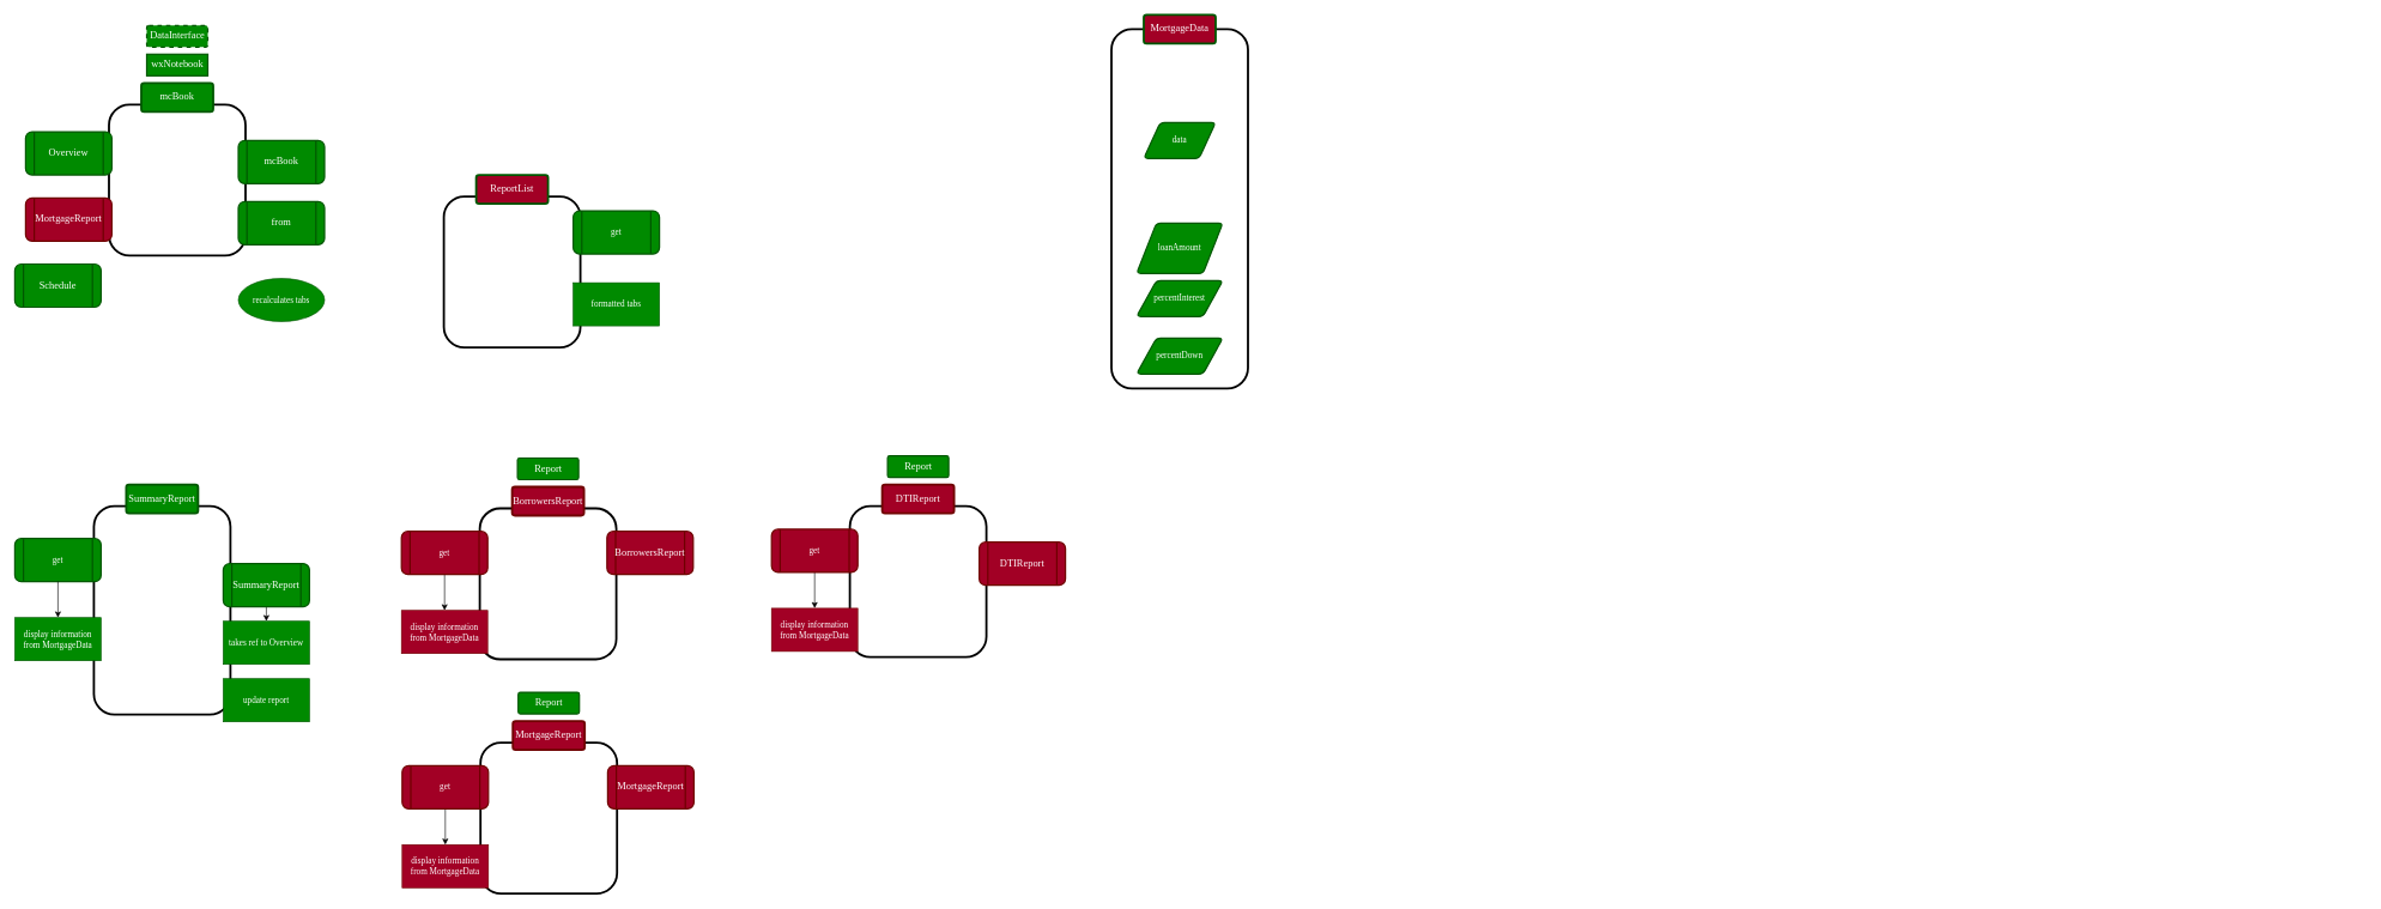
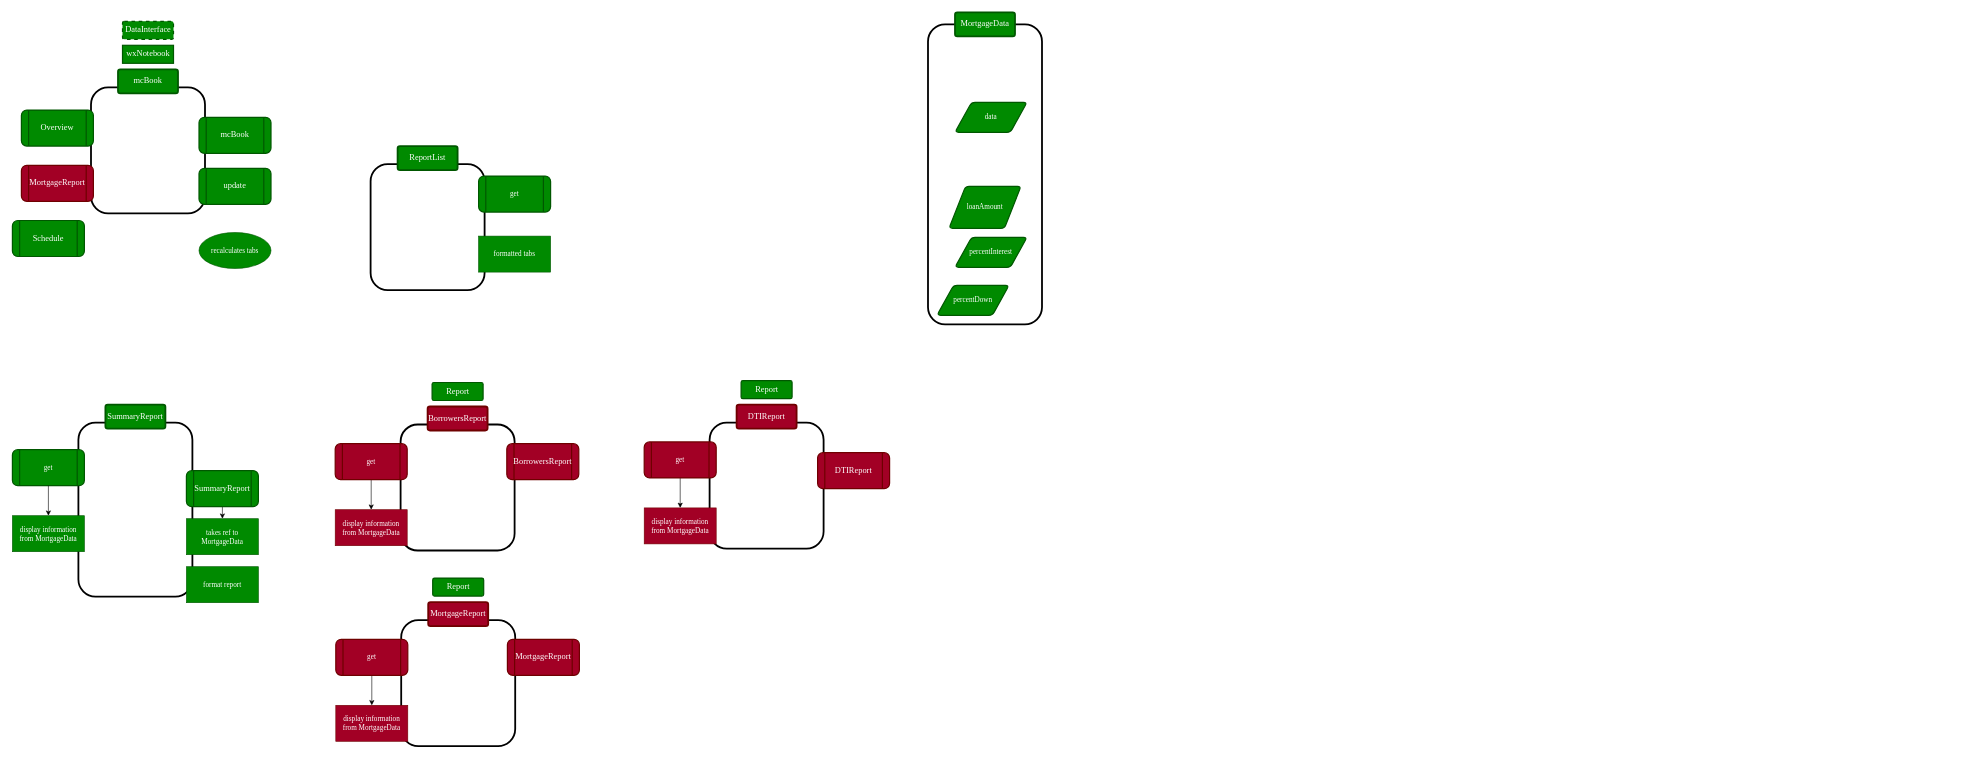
  <mxCell id="0" />
  <mxCell id="1" parent="0" />
  <mxCell id="2" style="edgeStyle=none;curved=1;rounded=0;orthogonalLoop=1;jettySize=auto;html=1;exitX=0.5;exitY=1;exitDx=0;exitDy=0;entryX=0.5;entryY=0;entryDx=0;entryDy=0;endArrow=classic;endFill=1;startSize=6;endSize=6;sourcePerimeterSpacing=0;targetPerimeterSpacing=0;fontColor=#000000;fillColor=#008a00;strokeColor=#FFFFFF;" parent="1" edge="1"><mxGeometry relative="1" as="geometry"><mxPoint x="3291" y="455" as="sourcePoint" /></mxGeometry></mxCell>
  <mxCell id="3" style="edgeStyle=none;curved=1;rounded=0;orthogonalLoop=1;jettySize=auto;html=1;exitX=0.5;exitY=1;exitDx=0;exitDy=0;entryX=0.5;entryY=0;entryDx=0;entryDy=0;endArrow=classic;endFill=1;startSize=6;endSize=6;sourcePerimeterSpacing=0;targetPerimeterSpacing=0;fontColor=#000000;fillColor=#008a00;strokeColor=#FFFFFF;" parent="1" edge="1"><mxGeometry relative="1" as="geometry"><mxPoint x="3291" y="545" as="sourcePoint" /></mxGeometry></mxCell>
  <mxCell id="4" value="" style="rounded=1;whiteSpace=wrap;html=1;fillColor=none;strokeWidth=3;fontFamily=SF Mono;" parent="1" vertex="1"><mxGeometry x="130" y="704" width="190" height="290" as="geometry" /></mxCell>
  <mxCell id="5" value="get" style="shape=process;whiteSpace=wrap;html=1;backgroundOutline=1;fillColor=#008a00;strokeColor=#005700;rounded=1;fontFamily=SF Mono;strokeWidth=2;fontColor=#ffffff;" parent="1" vertex="1"><mxGeometry x="20" y="749" width="120" height="60" as="geometry" /></mxCell>
  <mxCell id="6" style="edgeStyle=orthogonalEdgeStyle;rounded=0;orthogonalLoop=1;jettySize=auto;html=1;exitX=0.5;exitY=1;exitDx=0;exitDy=0;entryX=0.5;entryY=0;entryDx=0;entryDy=0;fontFamily=SF Mono;" parent="1" source="5" target="7" edge="1"><mxGeometry relative="1" as="geometry"><mxPoint x="80" y="894" as="sourcePoint" /></mxGeometry></mxCell>
  <mxCell id="7" value="display information from MortgageData" style="rounded=0;whiteSpace=wrap;html=1;fillColor=#008a00;strokeColor=#005700;fontFamily=SF Mono;fontColor=#ffffff;" parent="1" vertex="1"><mxGeometry x="20" y="859" width="120" height="60" as="geometry" /></mxCell>
  <mxCell id="8" value="&lt;font style=&quot;font-size: 14px&quot;&gt;SummaryReport&lt;/font&gt;" style="rounded=1;arcSize=10;whiteSpace=wrap;html=1;align=center;fillColor=#008a00;strokeColor=#005700;fontFamily=SF Mono;strokeWidth=3;fontColor=#ffffff;" parent="1" vertex="1"><mxGeometry x="175" y="674" width="100" height="40" as="geometry" /></mxCell>
  <mxCell id="9" value="" style="rounded=1;whiteSpace=wrap;html=1;fillColor=none;strokeWidth=3;fontFamily=SF Mono;" parent="1" vertex="1"><mxGeometry x="1546" y="40" width="190" height="500" as="geometry" /></mxCell>
- <mxCell id="10" value="&lt;font style=&quot;font-size: 14px&quot;&gt;MortgageData&lt;/font&gt;" style="rounded=1;arcSize=10;whiteSpace=wrap;html=1;align=center;fillColor=#a20025;strokeColor=#005700;fontFamily=SF Mono;strokeWidth=3;fontColor=#ffffff;" parent="1" vertex="1"><mxGeometry x="1591" y="20" width="100" height="40" as="geometry" /></mxCell>
+ <mxCell id="10" value="&lt;font style=&quot;font-size: 14px&quot;&gt;MortgageData&lt;/font&gt;" style="rounded=1;arcSize=10;whiteSpace=wrap;html=1;align=center;fillColor=#008a00;strokeColor=#005700;fontFamily=SF Mono;strokeWidth=3;fontColor=#ffffff;" parent="1" vertex="1"><mxGeometry x="1591" y="20" width="100" height="40" as="geometry" /></mxCell>
  <mxCell id="11" value="loanAmount" style="shape=parallelogram;html=1;strokeWidth=2;perimeter=parallelogramPerimeter;whiteSpace=wrap;rounded=1;arcSize=12;size=0.23;fontFamily=SF Mono;fillColor=#008a00;strokeColor=#005700;fontColor=#ffffff;" parent="1" vertex="1"><mxGeometry x="1581" y="310" width="120" height="70" as="geometry" /></mxCell>
  <mxCell id="12" style="edgeStyle=orthogonalEdgeStyle;rounded=0;orthogonalLoop=1;jettySize=auto;html=1;exitX=0.5;exitY=1;exitDx=0;exitDy=0;entryX=0.5;entryY=0;entryDx=0;entryDy=0;" parent="1" source="13" target="16" edge="1"><mxGeometry relative="1" as="geometry" /></mxCell>
  <mxCell id="13" value="&lt;span style=&quot;font-size: 14px&quot;&gt;SummaryReport&lt;/span&gt;" style="shape=process;whiteSpace=wrap;html=1;backgroundOutline=1;fillColor=#008a00;strokeColor=#005700;rounded=1;fontFamily=SF Mono;strokeWidth=2;fontColor=#ffffff;" parent="1" vertex="1"><mxGeometry x="310" y="784" width="120" height="60" as="geometry" /></mxCell>
- <mxCell id="14" value="data" style="shape=parallelogram;html=1;strokeWidth=2;perimeter=parallelogramPerimeter;whiteSpace=wrap;rounded=1;arcSize=12;size=0.23;fontFamily=SF Mono;fillColor=#008a00;strokeColor=#005700;fontColor=#ffffff;" parent="1" vertex="1"><mxGeometry x="1591" y="170" width="100" height="50" as="geometry" /></mxCell>
- <mxCell id="15" value="update report" style="rounded=0;whiteSpace=wrap;html=1;fillColor=#008a00;strokeColor=#005700;fontFamily=SF Mono;fontColor=#ffffff;" parent="1" vertex="1"><mxGeometry x="310" y="944" width="120" height="60" as="geometry" /></mxCell>
- <mxCell id="16" value="takes ref to Overview" style="rounded=0;whiteSpace=wrap;html=1;fillColor=#008a00;strokeColor=#005700;fontFamily=SF Mono;fontColor=#ffffff;" parent="1" vertex="1"><mxGeometry x="310" y="864" width="120" height="60" as="geometry" /></mxCell>
+ <mxCell id="14" value="data" style="shape=parallelogram;html=1;strokeWidth=2;perimeter=parallelogramPerimeter;whiteSpace=wrap;rounded=1;arcSize=12;size=0.23;fontFamily=SF Mono;fillColor=#008a00;strokeColor=#005700;fontColor=#ffffff;" parent="1" vertex="1"><mxGeometry x="1591" y="170" width="120" height="50" as="geometry" /></mxCell>
+ <mxCell id="15" value="format report" style="rounded=0;whiteSpace=wrap;html=1;fillColor=#008a00;strokeColor=#005700;fontFamily=SF Mono;fontColor=#ffffff;" parent="1" vertex="1"><mxGeometry x="310" y="944" width="120" height="60" as="geometry" /></mxCell>
+ <mxCell id="16" value="takes ref to MortgageData" style="rounded=0;whiteSpace=wrap;html=1;fillColor=#008a00;strokeColor=#005700;fontFamily=SF Mono;fontColor=#ffffff;" parent="1" vertex="1"><mxGeometry x="310" y="864" width="120" height="60" as="geometry" /></mxCell>
  <mxCell id="17" value="" style="rounded=1;whiteSpace=wrap;html=1;fillColor=none;strokeWidth=3;fontFamily=SF Mono;" parent="1" vertex="1"><mxGeometry x="617" y="273" width="190" height="210" as="geometry" /></mxCell>
- <mxCell id="18" value="&lt;font style=&quot;font-size: 14px&quot;&gt;ReportList&lt;/font&gt;" style="rounded=1;arcSize=10;whiteSpace=wrap;html=1;align=center;fillColor=#a20025;strokeColor=#005700;fontFamily=SF Mono;strokeWidth=3;fontColor=#ffffff;" parent="1" vertex="1"><mxGeometry x="662" y="243" width="100" height="40" as="geometry" /></mxCell>
- <mxCell id="19" value="percentInterest" style="shape=parallelogram;html=1;strokeWidth=2;perimeter=parallelogramPerimeter;whiteSpace=wrap;rounded=1;arcSize=12;size=0.23;fontFamily=SF Mono;fillColor=#008a00;strokeColor=#005700;fontColor=#ffffff;" parent="1" vertex="1"><mxGeometry x="1581" y="390" width="120" height="50" as="geometry" /></mxCell>
- <mxCell id="20" value="percentDown" style="shape=parallelogram;html=1;strokeWidth=2;perimeter=parallelogramPerimeter;whiteSpace=wrap;rounded=1;arcSize=12;size=0.23;fontFamily=SF Mono;fillColor=#008a00;strokeColor=#005700;fontColor=#ffffff;" parent="1" vertex="1"><mxGeometry x="1581" y="470" width="120" height="50" as="geometry" /></mxCell>
+ <mxCell id="18" value="&lt;font style=&quot;font-size: 14px&quot;&gt;ReportList&lt;/font&gt;" style="rounded=1;arcSize=10;whiteSpace=wrap;html=1;align=center;fillColor=#008a00;strokeColor=#005700;fontFamily=SF Mono;strokeWidth=3;fontColor=#ffffff;" parent="1" vertex="1"><mxGeometry x="662" y="243" width="100" height="40" as="geometry" /></mxCell>
+ <mxCell id="19" value="percentInterest" style="shape=parallelogram;html=1;strokeWidth=2;perimeter=parallelogramPerimeter;whiteSpace=wrap;rounded=1;arcSize=12;size=0.23;fontFamily=SF Mono;fillColor=#008a00;strokeColor=#005700;fontColor=#ffffff;" parent="1" vertex="1"><mxGeometry x="1591" y="395" width="120" height="50" as="geometry" /></mxCell>
+ <mxCell id="20" value="percentDown" style="shape=parallelogram;html=1;strokeWidth=2;perimeter=parallelogramPerimeter;whiteSpace=wrap;rounded=1;arcSize=12;size=0.23;fontFamily=SF Mono;fillColor=#008a00;strokeColor=#005700;fontColor=#ffffff;" parent="1" vertex="1"><mxGeometry x="1561" y="475" width="120" height="50" as="geometry" /></mxCell>
  <mxCell id="21" style="edgeStyle=orthogonalEdgeStyle;rounded=0;orthogonalLoop=1;jettySize=auto;html=1;exitX=0.5;exitY=1;exitDx=0;exitDy=0;entryX=0.5;entryY=0;entryDx=0;entryDy=0;fontSize=12;endArrow=classic;endFill=1;fillColor=#d5e8d4;strokeColor=#FFFFFF;" parent="1" source="22" target="23" edge="1"><mxGeometry relative="1" as="geometry" /></mxCell>
  <mxCell id="22" value="get" style="shape=process;whiteSpace=wrap;html=1;backgroundOutline=1;rounded=1;fontFamily=SF Mono;strokeWidth=2;fillColor=#008a00;strokeColor=#005700;fontColor=#ffffff;" parent="1" vertex="1"><mxGeometry x="797" y="293" width="120" height="60" as="geometry" /></mxCell>
  <mxCell id="23" value="formatted tabs" style="rounded=0;whiteSpace=wrap;html=1;fillColor=#008a00;strokeColor=#005700;fontFamily=SF Mono;fontColor=#ffffff;" parent="1" vertex="1"><mxGeometry x="797" y="393" width="120" height="60" as="geometry" /></mxCell>
  <mxCell id="24" value="" style="rounded=1;whiteSpace=wrap;html=1;fillColor=none;strokeWidth=3;fontFamily=SF Mono;" parent="1" vertex="1"><mxGeometry x="151" y="145" width="190" height="210" as="geometry" /></mxCell>
  <mxCell id="25" value="&lt;font style=&quot;font-size: 14px&quot;&gt;mcBook&lt;/font&gt;" style="rounded=1;arcSize=10;whiteSpace=wrap;html=1;align=center;fillColor=#008a00;strokeColor=#005700;fontFamily=SF Mono;strokeWidth=3;fontColor=#ffffff;" parent="1" vertex="1"><mxGeometry x="196" y="115" width="100" height="40" as="geometry" /></mxCell>
  <mxCell id="26" value="&lt;font style=&quot;font-size: 14px&quot;&gt;wxNotebook&lt;/font&gt;" style="arcSize=10;whiteSpace=wrap;html=1;align=center;fillColor=#008a00;strokeColor=#005700;fontFamily=SF Mono;strokeWidth=2;shadow=0;glass=0;sketch=0;perimeterSpacing=0;fontColor=#ffffff;rounded=0;" parent="1" vertex="1"><mxGeometry x="203.5" y="75" width="85" height="30" as="geometry" /></mxCell>
  <mxCell id="27" value="&lt;span style=&quot;font-size: 14px&quot;&gt;mcBook&lt;/span&gt;" style="shape=process;whiteSpace=wrap;html=1;backgroundOutline=1;fillColor=#008a00;strokeColor=#005700;rounded=1;fontFamily=SF Mono;strokeWidth=2;fontColor=#ffffff;" parent="1" vertex="1"><mxGeometry x="331" y="195" width="120" height="60" as="geometry" /></mxCell>
  <mxCell id="28" value="&lt;font style=&quot;font-size: 14px&quot;&gt;DataInterface&lt;/font&gt;" style="rounded=1;arcSize=10;whiteSpace=wrap;html=1;align=center;fillColor=#008a00;strokeColor=#005700;fontFamily=SF Mono;strokeWidth=2;shadow=0;glass=0;sketch=0;perimeterSpacing=0;fontColor=#ffffff;dashed=1;" parent="1" vertex="1"><mxGeometry x="203.5" y="35" width="85" height="30" as="geometry" /></mxCell>
- <mxCell id="29" value="&lt;span style=&quot;font-size: 14px&quot;&gt;from&lt;/span&gt;" style="shape=process;whiteSpace=wrap;html=1;backgroundOutline=1;fillColor=#008a00;strokeColor=#005700;rounded=1;fontFamily=SF Mono;strokeWidth=2;fontColor=#ffffff;" parent="1" vertex="1"><mxGeometry x="331" y="280" width="120" height="60" as="geometry" /></mxCell>
+ <mxCell id="29" value="&lt;span style=&quot;font-size: 14px&quot;&gt;update&lt;/span&gt;" style="shape=process;whiteSpace=wrap;html=1;backgroundOutline=1;fillColor=#008a00;strokeColor=#005700;rounded=1;fontFamily=SF Mono;strokeWidth=2;fontColor=#ffffff;" parent="1" vertex="1"><mxGeometry x="331" y="280" width="120" height="60" as="geometry" /></mxCell>
  <mxCell id="30" value="recalculates tabs" style="ellipse;whiteSpace=wrap;html=1;fillColor=#008a00;strokeColor=#005700;fontFamily=SF Mono;fontColor=#ffffff;" parent="1" vertex="1"><mxGeometry x="331" y="387" width="120" height="60" as="geometry" /></mxCell>
  <mxCell id="31" value="" style="rounded=1;whiteSpace=wrap;html=1;fillColor=none;strokeWidth=3;fontFamily=SF Mono;" parent="1" vertex="1"><mxGeometry x="667" y="707" width="190" height="210" as="geometry" /></mxCell>
  <mxCell id="32" value="&lt;font style=&quot;font-size: 14px&quot;&gt;BorrowersReport&lt;/font&gt;" style="rounded=1;arcSize=10;whiteSpace=wrap;html=1;align=center;fillColor=#a20025;strokeColor=#6F0000;fontFamily=SF Mono;strokeWidth=3;fontColor=#ffffff;" parent="1" vertex="1"><mxGeometry x="712" y="677" width="100" height="40" as="geometry" /></mxCell>
  <mxCell id="33" value="&lt;font style=&quot;font-size: 14px&quot;&gt;Report&lt;/font&gt;" style="rounded=1;arcSize=10;whiteSpace=wrap;html=1;align=center;fillColor=#008a00;strokeColor=#005700;fontFamily=SF Mono;strokeWidth=2;shadow=0;glass=0;sketch=0;perimeterSpacing=0;fontColor=#ffffff;" parent="1" vertex="1"><mxGeometry x="719.5" y="637" width="85" height="30" as="geometry" /></mxCell>
  <mxCell id="34" value="&lt;span style=&quot;font-size: 14px&quot;&gt;BorrowersReport&lt;/span&gt;" style="shape=process;whiteSpace=wrap;html=1;backgroundOutline=1;fillColor=#a20025;strokeColor=#6F0000;rounded=1;fontFamily=SF Mono;strokeWidth=2;fontColor=#ffffff;" parent="1" vertex="1"><mxGeometry x="844" y="739" width="120" height="60" as="geometry" /></mxCell>
  <mxCell id="35" value="" style="rounded=1;whiteSpace=wrap;html=1;fillColor=none;strokeWidth=3;fontFamily=SF Mono;" parent="1" vertex="1"><mxGeometry x="1182" y="704" width="190" height="210" as="geometry" /></mxCell>
  <mxCell id="36" value="&lt;font style=&quot;font-size: 14px&quot;&gt;DTIReport&lt;/font&gt;" style="rounded=1;arcSize=10;whiteSpace=wrap;html=1;align=center;fillColor=#a20025;strokeColor=#6F0000;fontFamily=SF Mono;strokeWidth=3;fontColor=#ffffff;" parent="1" vertex="1"><mxGeometry x="1227" y="674" width="100" height="40" as="geometry" /></mxCell>
  <mxCell id="37" value="&lt;font style=&quot;font-size: 14px&quot;&gt;Report&lt;/font&gt;" style="rounded=1;arcSize=10;whiteSpace=wrap;html=1;align=center;fillColor=#008a00;strokeColor=#005700;fontFamily=SF Mono;strokeWidth=2;shadow=0;glass=0;sketch=0;perimeterSpacing=0;fontColor=#ffffff;" parent="1" vertex="1"><mxGeometry x="1234.5" y="634" width="85" height="30" as="geometry" /></mxCell>
  <mxCell id="38" value="&lt;span style=&quot;font-size: 14px&quot;&gt;DTI&lt;/span&gt;&lt;span style=&quot;font-size: 14px&quot;&gt;Report&lt;/span&gt;" style="shape=process;whiteSpace=wrap;html=1;backgroundOutline=1;fillColor=#a20025;strokeColor=#6F0000;rounded=1;fontFamily=SF Mono;strokeWidth=2;fontColor=#ffffff;" parent="1" vertex="1"><mxGeometry x="1362" y="754" width="120" height="60" as="geometry" /></mxCell>
  <mxCell id="39" value="" style="edgeStyle=orthogonalEdgeStyle;rounded=0;orthogonalLoop=1;jettySize=auto;html=1;" parent="1" source="40" target="41" edge="1"><mxGeometry relative="1" as="geometry" /></mxCell>
  <mxCell id="40" value="get" style="shape=process;whiteSpace=wrap;html=1;backgroundOutline=1;fillColor=#a20025;strokeColor=#6F0000;rounded=1;fontFamily=SF Mono;strokeWidth=2;fontColor=#ffffff;" parent="1" vertex="1"><mxGeometry x="558" y="739" width="120" height="60" as="geometry" /></mxCell>
  <mxCell id="41" value="display information from MortgageData" style="rounded=0;whiteSpace=wrap;html=1;fillColor=#a20025;strokeColor=#6F0000;fontFamily=SF Mono;fontColor=#ffffff;" parent="1" vertex="1"><mxGeometry x="558" y="849" width="120" height="60" as="geometry" /></mxCell>
  <mxCell id="42" value="" style="edgeStyle=orthogonalEdgeStyle;rounded=0;orthogonalLoop=1;jettySize=auto;html=1;" parent="1" source="43" target="44" edge="1"><mxGeometry relative="1" as="geometry" /></mxCell>
  <mxCell id="43" value="get" style="shape=process;whiteSpace=wrap;html=1;backgroundOutline=1;fillColor=#a20025;strokeColor=#6F0000;rounded=1;fontFamily=SF Mono;strokeWidth=2;fontColor=#ffffff;" parent="1" vertex="1"><mxGeometry x="1073" y="736" width="120" height="60" as="geometry" /></mxCell>
  <mxCell id="44" value="display information from MortgageData" style="rounded=0;whiteSpace=wrap;html=1;fillColor=#a20025;strokeColor=#6F0000;fontFamily=SF Mono;fontColor=#ffffff;" parent="1" vertex="1"><mxGeometry x="1073" y="846" width="120" height="60" as="geometry" /></mxCell>
  <mxCell id="45" value="" style="rounded=1;whiteSpace=wrap;html=1;fillColor=none;strokeWidth=3;fontFamily=SF Mono;" parent="1" vertex="1"><mxGeometry x="668" y="1033" width="190" height="210" as="geometry" /></mxCell>
  <mxCell id="46" value="&lt;font style=&quot;font-size: 14px&quot;&gt;MortgageReport&lt;/font&gt;" style="rounded=1;arcSize=10;whiteSpace=wrap;html=1;align=center;fillColor=#a20025;strokeColor=#6F0000;fontFamily=SF Mono;strokeWidth=3;fontColor=#ffffff;" parent="1" vertex="1"><mxGeometry x="713" y="1003" width="100" height="40" as="geometry" /></mxCell>
  <mxCell id="47" value="&lt;font style=&quot;font-size: 14px&quot;&gt;Report&lt;/font&gt;" style="rounded=1;arcSize=10;whiteSpace=wrap;html=1;align=center;fillColor=#008a00;strokeColor=#005700;fontFamily=SF Mono;strokeWidth=2;shadow=0;glass=0;sketch=0;perimeterSpacing=0;fontColor=#ffffff;" parent="1" vertex="1"><mxGeometry x="720.5" y="963" width="85" height="30" as="geometry" /></mxCell>
  <mxCell id="48" value="&lt;span style=&quot;font-size: 14px&quot;&gt;MortgageReport&lt;/span&gt;" style="shape=process;whiteSpace=wrap;html=1;backgroundOutline=1;fillColor=#a20025;strokeColor=#6F0000;rounded=1;fontFamily=SF Mono;strokeWidth=2;fontColor=#ffffff;" parent="1" vertex="1"><mxGeometry x="845" y="1065" width="120" height="60" as="geometry" /></mxCell>
  <mxCell id="49" value="" style="edgeStyle=orthogonalEdgeStyle;rounded=0;orthogonalLoop=1;jettySize=auto;html=1;" parent="1" source="50" target="51" edge="1"><mxGeometry relative="1" as="geometry" /></mxCell>
  <mxCell id="50" value="get" style="shape=process;whiteSpace=wrap;html=1;backgroundOutline=1;fillColor=#a20025;strokeColor=#6F0000;rounded=1;fontFamily=SF Mono;strokeWidth=2;fontColor=#ffffff;" parent="1" vertex="1"><mxGeometry x="559" y="1065" width="120" height="60" as="geometry" /></mxCell>
  <mxCell id="51" value="display information from MortgageData" style="rounded=0;whiteSpace=wrap;html=1;fillColor=#a20025;strokeColor=#6F0000;fontFamily=SF Mono;fontColor=#ffffff;" parent="1" vertex="1"><mxGeometry x="559" y="1175" width="120" height="60" as="geometry" /></mxCell>
  <mxCell id="52" value="&lt;span style=&quot;font-size: 14px&quot;&gt;Overview&lt;/span&gt;" style="shape=process;whiteSpace=wrap;html=1;backgroundOutline=1;fillColor=#008a00;strokeColor=#005700;rounded=1;fontFamily=SF Mono;strokeWidth=2;fontColor=#ffffff;" parent="1" vertex="1"><mxGeometry x="35" y="183" width="120" height="60" as="geometry" /></mxCell>
  <mxCell id="53" value="&lt;span style=&quot;font-size: 14px&quot;&gt;MortgageReport&lt;/span&gt;" style="shape=process;whiteSpace=wrap;html=1;backgroundOutline=1;fillColor=#a20025;strokeColor=#6F0000;rounded=1;fontFamily=SF Mono;strokeWidth=2;fontColor=#ffffff;" parent="1" vertex="1"><mxGeometry x="35" y="275" width="120" height="60" as="geometry" /></mxCell>
  <mxCell id="54" value="&lt;span style=&quot;font-size: 14px&quot;&gt;Schedule&lt;/span&gt;" style="shape=process;whiteSpace=wrap;html=1;backgroundOutline=1;fillColor=#008a00;strokeColor=#005700;rounded=1;fontFamily=SF Mono;strokeWidth=2;fontColor=#ffffff;" parent="1" vertex="1"><mxGeometry x="20" y="367" width="120" height="60" as="geometry" /></mxCell>
